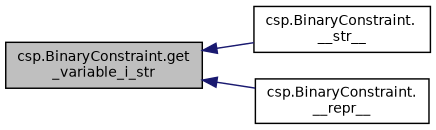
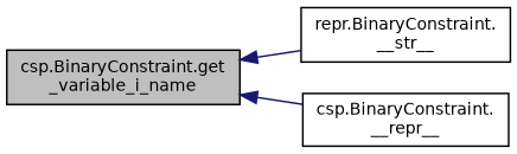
  digraph {
    rankdir=LR
    node [color=black fillcolor=white fontname=Helvetica fontsize=10 shape=record style=filled]
    edge [color=midnightblue dir=back fontname=Helvetica fontsize=10 labelfontname=Helvetica labelfontsize=10 style=solid]
-   n1 [fillcolor=grey75 fontcolor=black height=0.2 label="csp.BinaryConstraint.get\l_variable_i_str" width=0.4]
-   n2 [height=0.2 label="csp.BinaryConstraint.\l__str__" width=0.4]
+   n1 [fillcolor=grey75 fontcolor=black height=0.2 label="csp.BinaryConstraint.get\l_variable_i_name" width=0.4]
+   n2 [height=0.2 label="repr.BinaryConstraint.\l__str__" width=0.4]
    n3 [height=0.2 label="csp.BinaryConstraint.\l__repr__" width=0.4]
    n1 -> n2
    n1 -> n3
  }
